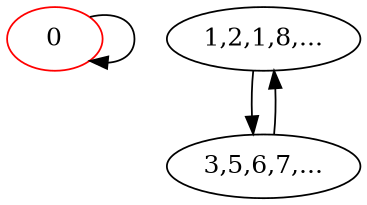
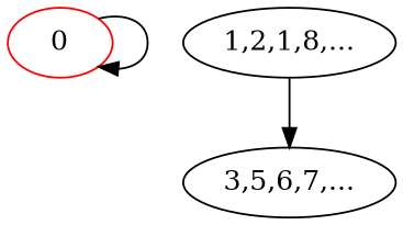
  digraph {
    node [bgcolor=lightgrey color=black]
    n1 [bgcolor=red color=red label=0]
    n2 [label="1,2,1,8,..."]
    n3 [label="3,5,6,7,..."]
    n1 -> n1
    n2 -> n3
-   n3 -> n2
  }
